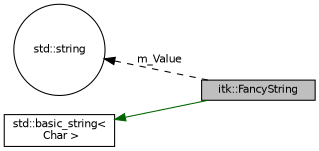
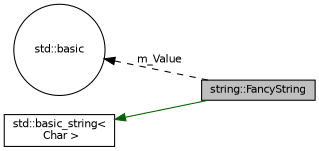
  digraph {
    rankdir=LR
    node [color=black fillcolor=white fontname=Helvetica fontsize=10 shape=box style=filled]
    edge [dir=back fontname=Helvetica fontsize=10 labelfontname=Helvetica labelfontsize=10]
-   n1 [fillcolor=grey75 fontcolor=black height=0.2 label="itk::FancyString" width=0.4]
-   n2 [height=0.2 label="std::string" shape=circle width=0.4]
+   n1 [fillcolor=grey75 fontcolor=black height=0.2 label="string::FancyString" width=0.4]
+   n2 [height=0.2 label="std::basic" shape=circle width=0.4]
    n3 [height=0.2 label="std::basic_string\<\l Char \>" width=0.4]
    n2 -> n1 [color=black label=" m_Value" style=dashed]
    n3 -> n1 [color=darkgreen style=solid]
  }
